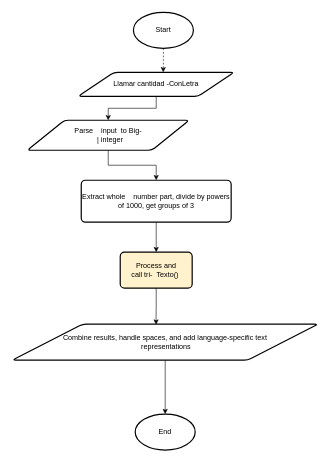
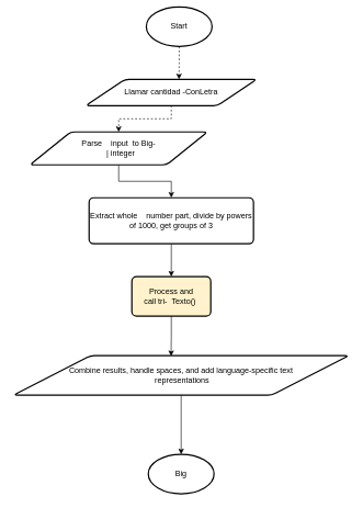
  <mxCell id="0" />
  <mxCell id="1" parent="0" />
- <mxCell id="2" value="Start" style="strokeWidth=2;html=1;shape=mxgraph.flowchart.start_1;whiteSpace=wrap;" vertex="1" parent="1"><mxGeometry x="222" y="20" width="100" height="60" as="geometry" /></mxCell>
- <mxCell id="3" style="edgeStyle=orthogonalEdgeStyle;rounded=0;orthogonalLoop=1;jettySize=auto;html=1;exitX=0.5;exitY=1;exitDx=0;exitDy=0;entryX=0.5;entryY=0;entryDx=0;entryDy=0;" edge="1" parent="1" source="4" target="7"><mxGeometry relative="1" as="geometry" /></mxCell>
+ <mxCell id="2" value="Start" style="strokeWidth=2;html=1;shape=mxgraph.flowchart.start_1;whiteSpace=wrap;" vertex="1" parent="1"><mxGeometry x="222" y="10" width="100" height="60" as="geometry" /></mxCell>
+ <mxCell id="3" style="edgeStyle=orthogonalEdgeStyle;rounded=0;orthogonalLoop=1;jettySize=auto;html=1;exitX=0.5;exitY=1;exitDx=0;exitDy=0;entryX=0.5;entryY=0;entryDx=0;entryDy=0;dashed=1;" edge="1" parent="1" source="4" target="7"><mxGeometry relative="1" as="geometry" /></mxCell>
  <mxCell id="4" value="&lt;div&gt;Llamar&amp;nbsp;&lt;span style=&quot;background-color: initial;&quot;&gt;cantidad&lt;/span&gt;&lt;span style=&quot;background-color: initial;&quot;&gt;&amp;nbsp;-ConLetra&lt;/span&gt;&lt;/div&gt;" style="shape=parallelogram;html=1;strokeWidth=2;perimeter=parallelogramPerimeter;whiteSpace=wrap;rounded=1;arcSize=12;size=0.23;" vertex="1" parent="1"><mxGeometry x="130" y="120" width="260" height="40" as="geometry" /></mxCell>
  <mxCell id="5" style="edgeStyle=orthogonalEdgeStyle;rounded=0;orthogonalLoop=1;jettySize=auto;html=1;exitX=0.5;exitY=1;exitDx=0;exitDy=0;exitPerimeter=0;entryX=0.545;entryY=0;entryDx=0;entryDy=0;entryPerimeter=0;dashed=1;" edge="1" parent="1" source="2" target="4"><mxGeometry relative="1" as="geometry" /></mxCell>
  <mxCell id="6" style="edgeStyle=orthogonalEdgeStyle;rounded=0;orthogonalLoop=1;jettySize=auto;html=1;exitX=0.5;exitY=1;exitDx=0;exitDy=0;entryX=0.5;entryY=0;entryDx=0;entryDy=0;" edge="1" parent="1" source="7" target="9"><mxGeometry relative="1" as="geometry" /></mxCell>
  <mxCell id="7" value="&lt;div&gt;Parse&amp;nbsp; &amp;nbsp; &lt;span style=&quot;background-color: initial;&quot;&gt;input&amp;nbsp; &lt;/span&gt;&lt;span style=&quot;background-color: initial;&quot;&gt;to Big-&lt;/span&gt;&lt;/div&gt;&lt;div&gt;&amp;nbsp; | integer&lt;/div&gt;" style="shape=parallelogram;html=1;strokeWidth=2;perimeter=parallelogramPerimeter;whiteSpace=wrap;rounded=1;arcSize=12;size=0.23;" vertex="1" parent="1"><mxGeometry x="45" y="200" width="270" height="50" as="geometry" /></mxCell>
  <mxCell id="8" style="edgeStyle=orthogonalEdgeStyle;rounded=0;orthogonalLoop=1;jettySize=auto;html=1;exitX=0.5;exitY=1;exitDx=0;exitDy=0;entryX=0.5;entryY=0;entryDx=0;entryDy=0;" edge="1" parent="1" source="9" target="10"><mxGeometry relative="1" as="geometry" /></mxCell>
  <mxCell id="9" value="&lt;div&gt;Extract whole&amp;nbsp; &amp;nbsp; &lt;span style=&quot;background-color: initial;&quot;&gt;number part, divide&lt;/span&gt;&lt;span style=&quot;background-color: initial;&quot;&gt;&amp;nbsp;by powers of 1000,&amp;nbsp;&lt;/span&gt;&lt;span style=&quot;background-color: initial;&quot;&gt;get groups of 3&lt;/span&gt;&lt;/div&gt;" style="rounded=1;whiteSpace=wrap;html=1;absoluteArcSize=1;arcSize=14;strokeWidth=2;" vertex="1" parent="1"><mxGeometry x="135" y="300" width="250" height="70" as="geometry" /></mxCell>
  <mxCell id="10" value="&lt;div&gt;Process and&lt;/div&gt;&lt;div&gt;call tri-&amp;nbsp;&amp;nbsp;&lt;span style=&quot;background-color: initial;&quot;&gt;Texto()&amp;nbsp;&lt;/span&gt;&lt;/div&gt;" style="rounded=1;whiteSpace=wrap;html=1;absoluteArcSize=1;arcSize=14;strokeWidth=2;fillColor=#fff2cc;" vertex="1" parent="1"><mxGeometry x="200" y="420" width="120" height="60" as="geometry" /></mxCell>
  <mxCell id="11" value="&lt;div&gt;&amp;nbsp;Combine results, handle spaces,&lt;span style=&quot;background-color: initial;&quot;&gt;&amp;nbsp;and add language-specific text&amp;nbsp;&lt;/span&gt;&lt;/div&gt;&lt;div&gt;&amp;nbsp; representations&amp;nbsp;&lt;/div&gt;" style="shape=parallelogram;html=1;strokeWidth=2;perimeter=parallelogramPerimeter;whiteSpace=wrap;rounded=1;arcSize=12;size=0.23;" vertex="1" parent="1"><mxGeometry x="20" y="540" width="510" height="60" as="geometry" /></mxCell>
  <mxCell id="12" style="edgeStyle=orthogonalEdgeStyle;rounded=0;orthogonalLoop=1;jettySize=auto;html=1;exitX=0.5;exitY=1;exitDx=0;exitDy=0;entryX=0.47;entryY=0.013;entryDx=0;entryDy=0;entryPerimeter=0;" edge="1" parent="1" source="10" target="11"><mxGeometry relative="1" as="geometry" /></mxCell>
- <mxCell id="13" value="End" style="strokeWidth=2;html=1;shape=mxgraph.flowchart.start_1;whiteSpace=wrap;" vertex="1" parent="1"><mxGeometry x="225" y="690" width="100" height="60" as="geometry" /></mxCell>
+ <mxCell id="13" value="Big" style="strokeWidth=2;html=1;shape=mxgraph.flowchart.start_1;whiteSpace=wrap;" vertex="1" parent="1"><mxGeometry x="225" y="690" width="100" height="60" as="geometry" /></mxCell>
  <mxCell id="14" style="edgeStyle=orthogonalEdgeStyle;rounded=0;orthogonalLoop=1;jettySize=auto;html=1;exitX=0.5;exitY=1;exitDx=0;exitDy=0;entryX=0.5;entryY=0;entryDx=0;entryDy=0;entryPerimeter=0;" edge="1" parent="1" source="11" target="13"><mxGeometry relative="1" as="geometry" /></mxCell>
